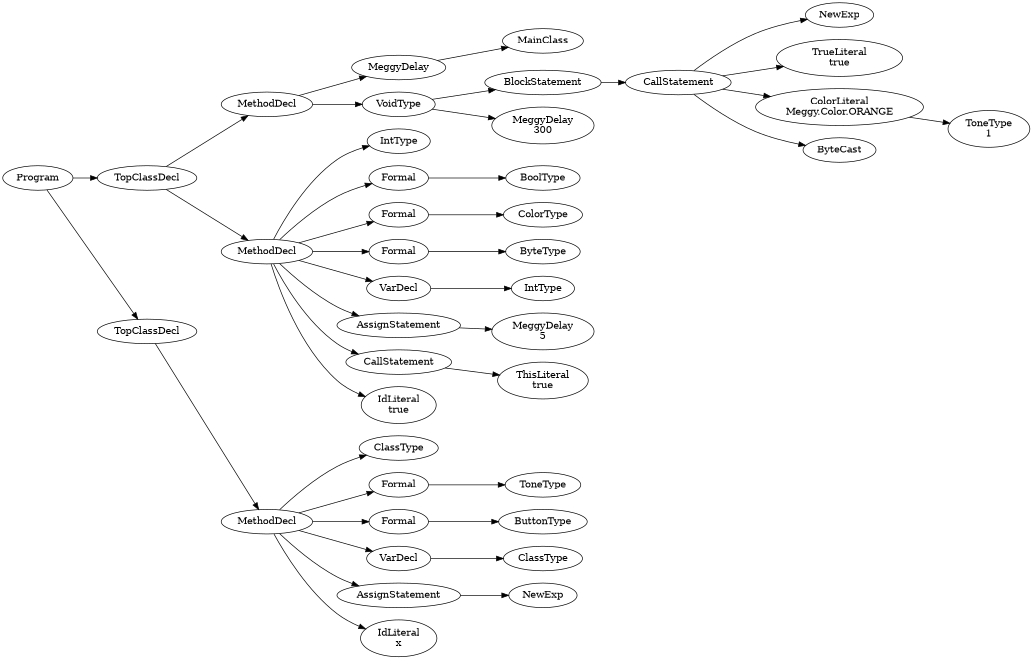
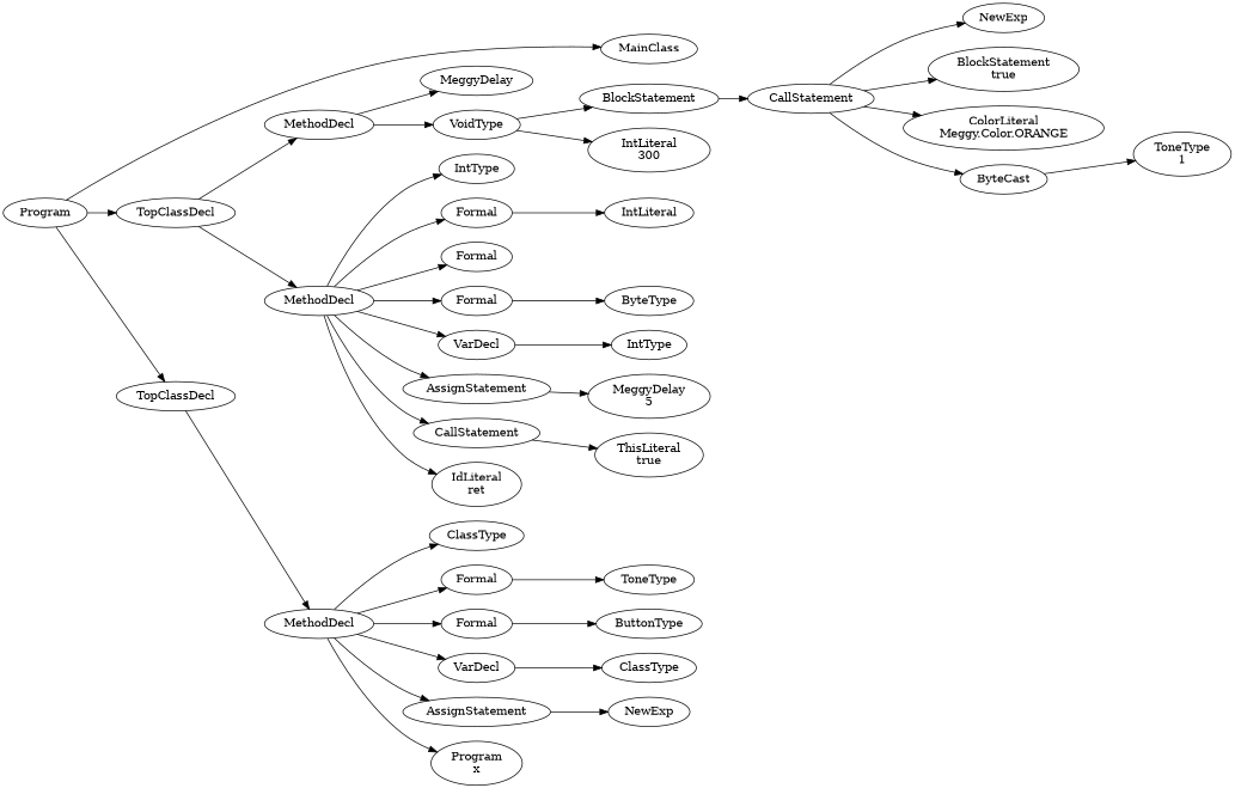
  digraph {
    fontname="DejaVu Serif"
    rankdir=LR
    node [fontname="DejaVu Serif"]
    edge [fontname="DejaVu Serif"]
    n1 [label=Program]
    n2 [label=MainClass]
    n3 [label=TopClassDecl]
    n4 [label=TopClassDecl]
    n5 [label=MethodDecl]
    n6 [label=MethodDecl]
    n7 [label=MethodDecl]
    n8 [label=BlockStatement]
    n9 [label=CallStatement]
    n10 [label=NewExp]
-   n11 [label="TrueLiteral\ntrue"]
+   n11 [label="BlockStatement\ntrue"]
    n12 [label="ColorLiteral\nMeggy.Color.ORANGE"]
    n13 [label=ByteCast]
    n14 [label="ToneType\n1"]
    n15 [label=VoidType]
    n16 [label=MeggyDelay]
    n17 [label=IntType]
    n18 [label=Formal]
    n19 [label=Formal]
    n20 [label=Formal]
    n21 [label=VarDecl]
    n22 [label=AssignStatement]
    n23 [label=CallStatement]
-   n24 [label="IdLiteral\ntrue"]
-   n25 [label="MeggyDelay\n300"]
-   n26 [label=BoolType]
-   n27 [label=ColorType]
+   n24 [label="IdLiteral\nret"]
+   n25 [label="IntLiteral\n300"]
+   n26 [label=IntLiteral]
    n28 [label=ByteType]
    n29 [label=IntType]
    n30 [label="MeggyDelay\n5"]
    n31 [label="ThisLiteral\ntrue"]
    n32 [label=ClassType]
    n33 [label=Formal]
    n34 [label=Formal]
    n35 [label=VarDecl]
    n36 [label=AssignStatement]
-   n37 [label="IdLiteral\nx"]
+   n37 [label="Program\nx"]
    n38 [label=ToneType]
    n39 [label=ButtonType]
    n40 [label=ClassType]
    n41 [label=NewExp]
-   n16 -> n2
+   n1 -> n2
    n1 -> n3
    n1 -> n4
    n3 -> n5
    n3 -> n6
    n4 -> n7
    n5 -> n15
    n5 -> n16
    n6 -> n17
    n6 -> n18
    n6 -> n19
    n6 -> n20
    n6 -> n21
    n6 -> n22
    n6 -> n23
    n6 -> n24
    n7 -> n32
    n7 -> n33
    n7 -> n34
    n7 -> n35
    n7 -> n36
    n7 -> n37
    n8 -> n9
    n9 -> n10
    n9 -> n11
    n9 -> n12
    n9 -> n13
-   n12 -> n14
+   n13 -> n14
    n15 -> n8
    n15 -> n25
    n18 -> n26
-   n19 -> n27
    n20 -> n28
    n21 -> n29
    n22 -> n30
    n23 -> n31
    n33 -> n38
    n34 -> n39
    n35 -> n40
    n36 -> n41
  }
